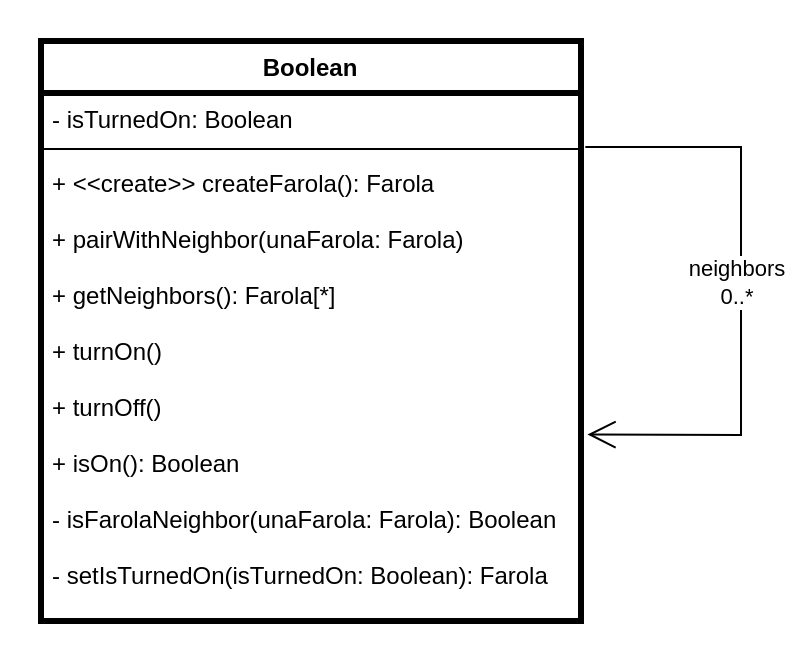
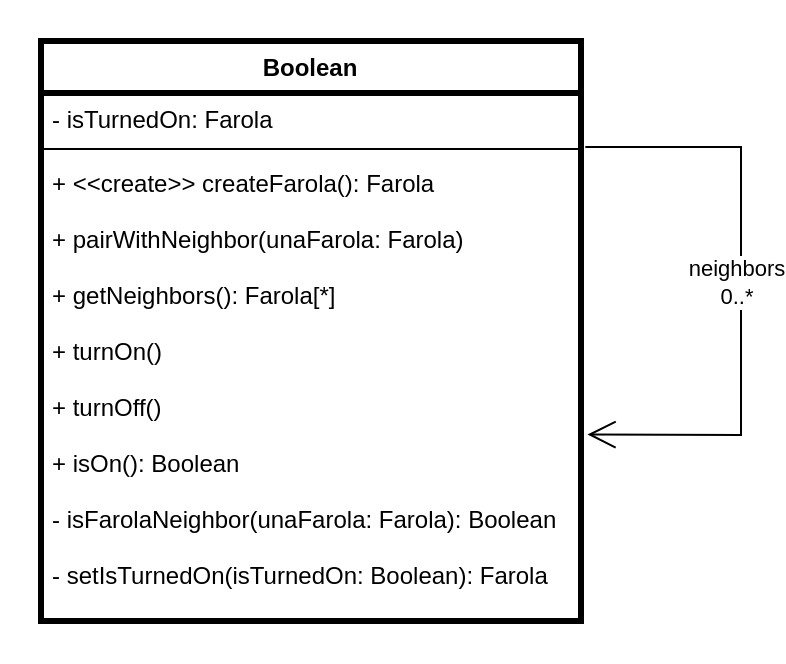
  <mxCell id="0" />
  <mxCell id="1" parent="0" />
  <mxCell id="2" value="Boolean" style="swimlane;fontStyle=1;align=center;verticalAlign=top;childLayout=stackLayout;horizontal=1;startSize=26;horizontalStack=0;resizeParent=1;resizeParentMax=0;resizeLast=0;collapsible=1;marginBottom=0;rounded=0;strokeWidth=3;" parent="1" vertex="1"><mxGeometry x="20" y="20" width="270" height="290" as="geometry" /></mxCell>
- <mxCell id="3" value="- isTurnedOn: Boolean&#10;&#10;&#10;&#10;&#10;&#10;&#10;&#10;&#10;&#10;&#10;&#10;&#10;&#10;" style="text;strokeColor=none;fillColor=none;align=left;verticalAlign=top;spacingLeft=4;spacingRight=4;overflow=hidden;rotatable=0;points=[[0,0.5],[1,0.5]];portConstraint=eastwest;rounded=0;strokeWidth=3;" parent="2" vertex="1"><mxGeometry y="26" width="270" height="24" as="geometry" /></mxCell>
+ <mxCell id="3" value="- isTurnedOn: Farola&#10;&#10;&#10;&#10;&#10;&#10;&#10;&#10;&#10;&#10;&#10;&#10;&#10;&#10;" style="text;strokeColor=none;fillColor=none;align=left;verticalAlign=top;spacingLeft=4;spacingRight=4;overflow=hidden;rotatable=0;points=[[0,0.5],[1,0.5]];portConstraint=eastwest;rounded=0;strokeWidth=3;" parent="2" vertex="1"><mxGeometry y="26" width="270" height="24" as="geometry" /></mxCell>
  <mxCell id="4" value="" style="line;strokeWidth=1;fillColor=none;align=left;verticalAlign=middle;spacingTop=-1;spacingLeft=3;spacingRight=3;rotatable=0;labelPosition=right;points=[];portConstraint=eastwest;strokeColor=inherit;rounded=0;" parent="2" vertex="1"><mxGeometry y="50" width="270" height="8" as="geometry" /></mxCell>
  <mxCell id="5" value="+ &lt;&lt;create&gt;&gt; createFarola(): Farola&#10;&#10;+ pairWithNeighbor(unaFarola: Farola)&#10;&#10;+ getNeighbors(): Farola[*]&#10;&#10;+ turnOn()&#10;&#10;+ turnOff()&#10;&#10;+ isOn(): Boolean&#10;&#10;- isFarolaNeighbor(unaFarola: Farola): Boolean&#10;&#10;- setIsTurnedOn(isTurnedOn: Boolean): Farola&#10;" style="text;strokeColor=none;fillColor=none;align=left;verticalAlign=top;spacingLeft=4;spacingRight=4;overflow=hidden;rotatable=0;points=[[0,0.5],[1,0.5]];portConstraint=eastwest;rounded=0;strokeWidth=3;" parent="2" vertex="1"><mxGeometry y="58" width="270" height="232" as="geometry" /></mxCell>
  <mxCell id="6" value="" style="endArrow=open;endFill=1;endSize=12;html=1;rounded=0;entryX=1.012;entryY=0.598;entryDx=0;entryDy=0;entryPerimeter=0;exitX=1.008;exitY=0.375;exitDx=0;exitDy=0;exitPerimeter=0;" parent="2" source="4" target="5" edge="1"><mxGeometry width="160" relative="1" as="geometry"><mxPoint x="263" y="60" as="sourcePoint" /><mxPoint x="350" y="130" as="targetPoint" /><Array as="points"><mxPoint x="350" y="53" /><mxPoint x="350" y="197" /></Array></mxGeometry></mxCell>
  <mxCell id="7" value="&lt;div&gt;neighbors&lt;/div&gt;&lt;div&gt;0..*&lt;br&gt;&lt;/div&gt;" style="edgeLabel;html=1;align=center;verticalAlign=middle;resizable=0;points=[];" parent="6" vertex="1" connectable="0"><mxGeometry x="-0.091" y="-3" relative="1" as="geometry"><mxPoint y="9" as="offset" /></mxGeometry></mxCell>
